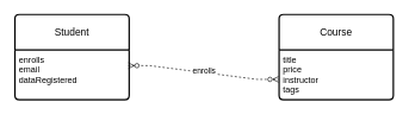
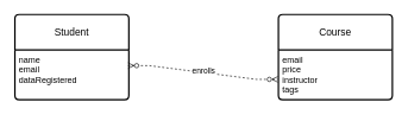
  <mxCell id="0" />
  <mxCell id="1" parent="0" />
  <mxCell id="2" value="Student" style="swimlane;childLayout=stackLayout;horizontal=1;startSize=50;horizontalStack=0;rounded=1;fontSize=14;fontStyle=0;strokeWidth=2;resizeParent=0;resizeLast=1;shadow=0;dashed=0;align=center;arcSize=4;whiteSpace=wrap;html=1;" vertex="1" parent="1"><mxGeometry x="20" y="20" width="160" height="120" as="geometry" /></mxCell>
- <mxCell id="3" value="enrolls&lt;br&gt;email&lt;br&gt;dataRegistered" style="align=left;strokeColor=none;fillColor=none;spacingLeft=4;fontSize=12;verticalAlign=top;resizable=0;rotatable=0;part=1;html=1;" vertex="1" parent="2"><mxGeometry y="50" width="160" height="70" as="geometry" /></mxCell>
+ <mxCell id="3" value="name&lt;br&gt;email&lt;br&gt;dataRegistered" style="align=left;strokeColor=none;fillColor=none;spacingLeft=4;fontSize=12;verticalAlign=top;resizable=0;rotatable=0;part=1;html=1;" vertex="1" parent="2"><mxGeometry y="50" width="160" height="70" as="geometry" /></mxCell>
  <mxCell id="4" value="Course" style="swimlane;childLayout=stackLayout;horizontal=1;startSize=50;horizontalStack=0;rounded=1;fontSize=14;fontStyle=0;strokeWidth=2;resizeParent=0;resizeLast=1;shadow=0;dashed=0;align=center;arcSize=4;whiteSpace=wrap;html=1;" vertex="1" parent="1"><mxGeometry x="390" y="20" width="160" height="120" as="geometry" /></mxCell>
- <mxCell id="5" value="title&lt;br&gt;price&lt;br&gt;instructor&lt;br&gt;tags" style="align=left;strokeColor=none;fillColor=none;spacingLeft=4;fontSize=12;verticalAlign=top;resizable=0;rotatable=0;part=1;html=1;" vertex="1" parent="4"><mxGeometry y="50" width="160" height="70" as="geometry" /></mxCell>
+ <mxCell id="5" value="email&lt;br&gt;price&lt;br&gt;instructor&lt;br&gt;tags" style="align=left;strokeColor=none;fillColor=none;spacingLeft=4;fontSize=12;verticalAlign=top;resizable=0;rotatable=0;part=1;html=1;" vertex="1" parent="4"><mxGeometry y="50" width="160" height="70" as="geometry" /></mxCell>
  <mxCell id="6" value="" style="edgeStyle=entityRelationEdgeStyle;fontSize=12;html=1;endArrow=ERzeroToMany;endFill=1;startArrow=ERzeroToMany;rounded=0;exitX=0.993;exitY=0.314;exitDx=0;exitDy=0;entryX=-0.005;entryY=0.59;entryDx=0;entryDy=0;entryPerimeter=0;exitPerimeter=0;dashed=1;" edge="1" parent="1" source="3" target="5"><mxGeometry width="100" height="100" relative="1" as="geometry"><mxPoint x="250" y="120" as="sourcePoint" /><mxPoint x="350" y="20" as="targetPoint" /></mxGeometry></mxCell>
  <mxCell id="7" value="enrolls" style="edgeLabel;html=1;align=center;verticalAlign=middle;resizable=0;points=[];" vertex="1" connectable="0" parent="6"><mxGeometry x="0.006" y="3" relative="1" as="geometry"><mxPoint as="offset" /></mxGeometry></mxCell>
